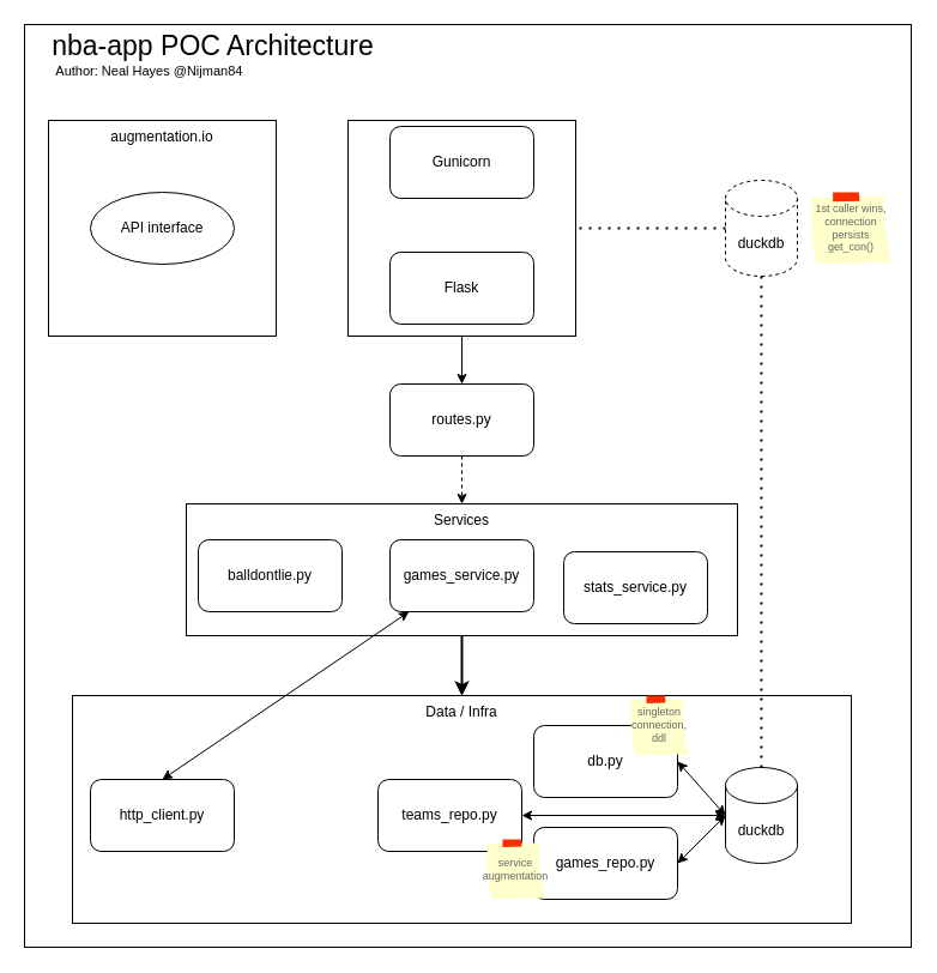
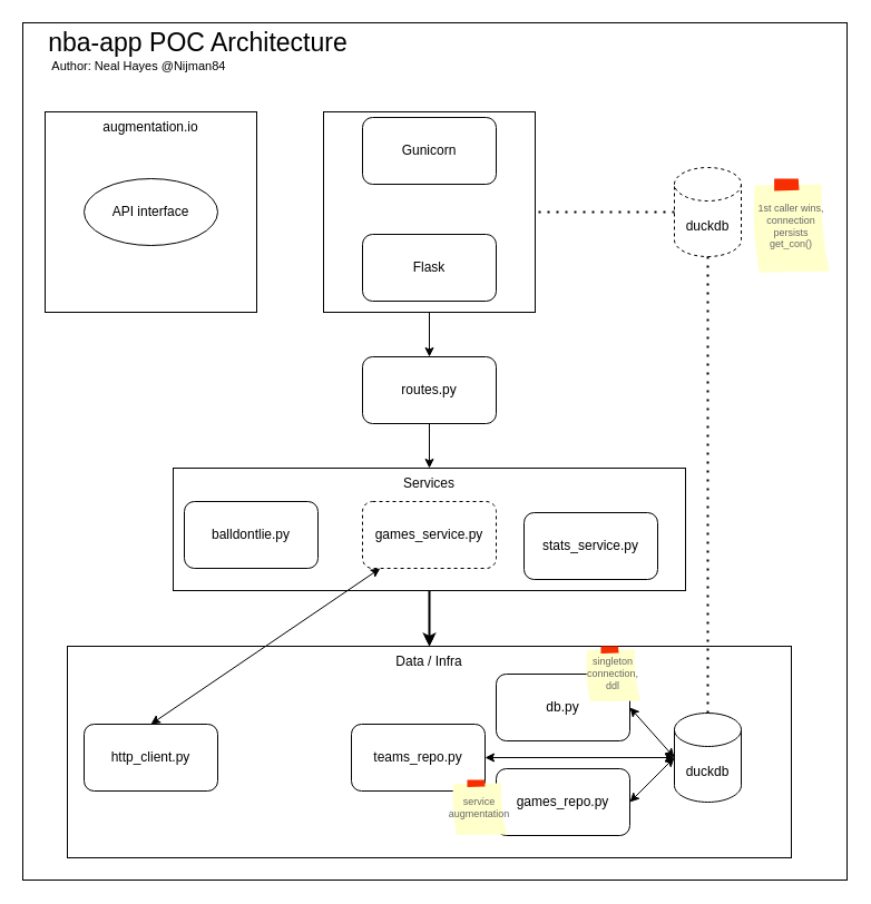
  <mxCell id="0" />
  <mxCell id="1" parent="0" />
  <mxCell id="2" value="" style="group" vertex="1" connectable="0" parent="1"><mxGeometry x="20" y="20" width="740" height="770" as="geometry" /></mxCell>
  <mxCell id="3" value="Data / Infra" style="rounded=0;whiteSpace=wrap;html=1;verticalAlign=top;" vertex="1" parent="2"><mxGeometry x="40" y="560" width="650" height="190" as="geometry" /></mxCell>
  <mxCell id="4" value="" style="edgeStyle=orthogonalEdgeStyle;rounded=0;orthogonalLoop=1;jettySize=auto;html=1;" edge="1" parent="2" source="5" target="3"><mxGeometry relative="1" as="geometry" /></mxCell>
  <mxCell id="5" value="Services" style="rounded=0;whiteSpace=wrap;html=1;verticalAlign=top;" vertex="1" parent="2"><mxGeometry x="135" y="400" width="460" height="110" as="geometry" /></mxCell>
  <mxCell id="6" value="WSGI" style="rounded=0;whiteSpace=wrap;html=1;verticalAlign=top;" vertex="1" parent="2"><mxGeometry x="270" y="80" width="190" height="180" as="geometry" /></mxCell>
  <mxCell id="7" value="Gunicorn" style="rounded=1;whiteSpace=wrap;html=1;" vertex="1" parent="2"><mxGeometry x="305" y="85" width="120" height="60" as="geometry" /></mxCell>
  <mxCell id="8" value="Flask" style="rounded=1;whiteSpace=wrap;html=1;" vertex="1" parent="2"><mxGeometry x="305" y="190" width="120" height="60" as="geometry" /></mxCell>
  <mxCell id="9" value="duckdb" style="shape=cylinder3;whiteSpace=wrap;html=1;boundedLbl=1;backgroundOutline=1;size=15;dashed=1;" vertex="1" parent="2"><mxGeometry x="585" y="130" width="60" height="80" as="geometry" /></mxCell>
  <mxCell id="10" value="augmentation.io" style="rounded=0;whiteSpace=wrap;html=1;verticalAlign=top;" vertex="1" parent="2"><mxGeometry x="20" y="80" width="190" height="180" as="geometry" /></mxCell>
  <mxCell id="11" value="API interface" style="ellipse;whiteSpace=wrap;html=1;" vertex="1" parent="2"><mxGeometry x="55" y="140" width="120" height="60" as="geometry" /></mxCell>
  <mxCell id="12" value="" style="endArrow=none;dashed=1;html=1;dashPattern=1 3;strokeWidth=2;rounded=0;entryX=1;entryY=0.5;entryDx=0;entryDy=0;" edge="1" parent="2" source="9" target="6"><mxGeometry width="50" height="50" relative="1" as="geometry"><mxPoint x="315" y="340" as="sourcePoint" /><mxPoint x="365" y="290" as="targetPoint" /></mxGeometry></mxCell>
  <mxCell id="13" value="routes.py" style="rounded=1;whiteSpace=wrap;html=1;" vertex="1" parent="2"><mxGeometry x="305" y="300" width="120" height="60" as="geometry" /></mxCell>
- <mxCell id="14" value="games_service.py" style="rounded=1;whiteSpace=wrap;html=1;" vertex="1" parent="2"><mxGeometry x="305" y="430" width="120" height="60" as="geometry" /></mxCell>
+ <mxCell id="14" value="games_service.py" style="rounded=1;whiteSpace=wrap;html=1;dashed=1;" vertex="1" parent="2"><mxGeometry x="305" y="430" width="120" height="60" as="geometry" /></mxCell>
  <mxCell id="15" value="stats_service.py" style="rounded=1;whiteSpace=wrap;html=1;" vertex="1" parent="2"><mxGeometry x="450" y="440" width="120" height="60" as="geometry" /></mxCell>
  <mxCell id="16" value="duckdb" style="shape=cylinder3;whiteSpace=wrap;html=1;boundedLbl=1;backgroundOutline=1;size=15;" vertex="1" parent="2"><mxGeometry x="585" y="620" width="60" height="80" as="geometry" /></mxCell>
  <mxCell id="17" value="" style="endArrow=none;dashed=1;html=1;dashPattern=1 3;strokeWidth=2;rounded=0;entryX=0.5;entryY=1;entryDx=0;entryDy=0;entryPerimeter=0;exitX=0.5;exitY=0;exitDx=0;exitDy=0;exitPerimeter=0;" edge="1" parent="2" source="16" target="9"><mxGeometry width="50" height="50" relative="1" as="geometry"><mxPoint x="345" y="420" as="sourcePoint" /><mxPoint x="395" y="370" as="targetPoint" /></mxGeometry></mxCell>
  <mxCell id="18" value="db.py" style="rounded=1;whiteSpace=wrap;html=1;" vertex="1" parent="2"><mxGeometry x="425" y="585" width="120" height="60" as="geometry" /></mxCell>
  <mxCell id="19" value="http_client.py" style="rounded=1;whiteSpace=wrap;html=1;" vertex="1" parent="2"><mxGeometry x="55" y="630" width="120" height="60" as="geometry" /></mxCell>
  <mxCell id="20" value="" style="endArrow=classic;startArrow=classic;html=1;rounded=0;exitX=0.5;exitY=0;exitDx=0;exitDy=0;" edge="1" parent="2" source="19" target="14"><mxGeometry width="50" height="50" relative="1" as="geometry"><mxPoint x="345" y="500" as="sourcePoint" /><mxPoint x="395" y="450" as="targetPoint" /></mxGeometry></mxCell>
  <mxCell id="21" value="" style="endArrow=classic;html=1;rounded=0;entryX=0.5;entryY=0;entryDx=0;entryDy=0;exitX=0.5;exitY=1;exitDx=0;exitDy=0;strokeWidth=2;" edge="1" parent="2" source="5" target="3"><mxGeometry width="50" height="50" relative="1" as="geometry"><mxPoint x="345" y="500" as="sourcePoint" /><mxPoint x="395" y="450" as="targetPoint" /></mxGeometry></mxCell>
  <mxCell id="22" value="balldontlie.py" style="rounded=1;whiteSpace=wrap;html=1;" vertex="1" parent="2"><mxGeometry x="145" y="430" width="120" height="60" as="geometry" /></mxCell>
  <mxCell id="23" value="" style="edgeStyle=orthogonalEdgeStyle;rounded=0;orthogonalLoop=1;jettySize=auto;html=1;" edge="1" parent="2" source="6" target="13"><mxGeometry relative="1" as="geometry" /></mxCell>
- <mxCell id="24" value="" style="edgeStyle=orthogonalEdgeStyle;rounded=0;orthogonalLoop=1;jettySize=auto;html=1;entryX=0.5;entryY=0;entryDx=0;entryDy=0;exitX=0.5;exitY=1;exitDx=0;exitDy=0;dashed=1;" edge="1" parent="2" source="13" target="5"><mxGeometry relative="1" as="geometry"><mxPoint x="370" y="270.0" as="sourcePoint" /><mxPoint x="370" y="330" as="targetPoint" /></mxGeometry></mxCell>
+ <mxCell id="24" value="" style="edgeStyle=orthogonalEdgeStyle;rounded=0;orthogonalLoop=1;jettySize=auto;html=1;entryX=0.5;entryY=0;entryDx=0;entryDy=0;exitX=0.5;exitY=1;exitDx=0;exitDy=0;" edge="1" parent="2" source="13" target="5"><mxGeometry relative="1" as="geometry"><mxPoint x="370" y="270.0" as="sourcePoint" /><mxPoint x="370" y="330" as="targetPoint" /></mxGeometry></mxCell>
  <mxCell id="25" value="" style="endArrow=classic;startArrow=classic;html=1;rounded=0;strokeWidth=1;entryX=0;entryY=0.5;entryDx=0;entryDy=0;entryPerimeter=0;exitX=1;exitY=0.5;exitDx=0;exitDy=0;" edge="1" parent="2" source="28" target="16"><mxGeometry width="50" height="50" relative="1" as="geometry"><mxPoint x="375" y="380" as="sourcePoint" /><mxPoint x="425" y="330" as="targetPoint" /></mxGeometry></mxCell>
- <mxCell id="26" value="1st caller wins, connection persists&lt;br&gt;get_con()" style="strokeWidth=1;shadow=0;dashed=0;align=center;html=1;shape=mxgraph.mockup.text.stickyNote2;fontColor=#666666;mainText=;fontSize=9;whiteSpace=wrap;fillColor=#ffffcc;strokeColor=#F62E00;" vertex="1" parent="2"><mxGeometry x="655" y="140" width="70" height="60" as="geometry" /></mxCell>
+ <mxCell id="26" value="1st caller wins, connection persists&lt;br&gt;get_con()" style="strokeWidth=1;shadow=0;dashed=0;align=center;html=1;shape=mxgraph.mockup.text.stickyNote2;fontColor=#666666;mainText=;fontSize=9;whiteSpace=wrap;fillColor=#ffffcc;strokeColor=#F62E00;" vertex="1" parent="2"><mxGeometry x="655" y="140" width="70" height="85" as="geometry" /></mxCell>
  <mxCell id="27" value="games_repo.py" style="rounded=1;whiteSpace=wrap;html=1;" vertex="1" parent="2"><mxGeometry x="425" y="670" width="120" height="60" as="geometry" /></mxCell>
  <mxCell id="28" value="teams_repo.py" style="rounded=1;whiteSpace=wrap;html=1;" vertex="1" parent="2"><mxGeometry x="295" y="630" width="120" height="60" as="geometry" /></mxCell>
  <mxCell id="29" value="" style="endArrow=classic;startArrow=classic;html=1;rounded=0;strokeWidth=1;entryX=0;entryY=0.5;entryDx=0;entryDy=0;entryPerimeter=0;exitX=1;exitY=0.5;exitDx=0;exitDy=0;" edge="1" parent="2" source="18" target="16"><mxGeometry width="50" height="50" relative="1" as="geometry"><mxPoint x="425" y="670" as="sourcePoint" /><mxPoint x="595" y="670" as="targetPoint" /></mxGeometry></mxCell>
  <mxCell id="30" value="" style="endArrow=classic;startArrow=classic;html=1;rounded=0;strokeWidth=1;entryX=0;entryY=0.5;entryDx=0;entryDy=0;entryPerimeter=0;exitX=1;exitY=0.5;exitDx=0;exitDy=0;" edge="1" parent="2" source="27" target="16"><mxGeometry width="50" height="50" relative="1" as="geometry"><mxPoint x="555" y="625" as="sourcePoint" /><mxPoint x="595" y="670" as="targetPoint" /></mxGeometry></mxCell>
  <mxCell id="31" value="singleton connection,&lt;br&gt;ddl" style="strokeWidth=1;shadow=0;dashed=0;align=center;html=1;shape=mxgraph.mockup.text.stickyNote2;fontColor=#666666;mainText=;fontSize=9;whiteSpace=wrap;fillColor=#ffffcc;strokeColor=#F62E00;" vertex="1" parent="2"><mxGeometry x="505" y="560" width="50" height="50" as="geometry" /></mxCell>
  <mxCell id="32" value="service augmentation" style="strokeWidth=1;shadow=0;dashed=0;align=center;html=1;shape=mxgraph.mockup.text.stickyNote2;fontColor=#666666;mainText=;fontSize=9;whiteSpace=wrap;fillColor=#ffffcc;strokeColor=#F62E00;" vertex="1" parent="2"><mxGeometry x="385" y="680" width="50" height="50" as="geometry" /></mxCell>
  <mxCell id="33" value="&lt;font style=&quot;&quot;&gt;&lt;span style=&quot;font-size: 23px;&quot;&gt;nba-app POC Architecture&lt;/span&gt;&lt;br&gt;&lt;div style=&quot;text-align: left;&quot;&gt;&lt;span style=&quot;font-size: 11px; background-color: initial;&quot;&gt;&amp;nbsp;Author: Neal Hayes @Nijman84&lt;/span&gt;&lt;/div&gt;&lt;/font&gt;" style="text;html=1;strokeColor=none;fillColor=none;align=center;verticalAlign=middle;whiteSpace=wrap;rounded=0;dashed=1;fontSize=9;" vertex="1" parent="2"><mxGeometry x="20" y="10" width="275" height="30" as="geometry" /></mxCell>
  <mxCell id="34" value="" style="rounded=0;whiteSpace=wrap;html=1;fontSize=11;fillColor=none;" vertex="1" parent="2"><mxGeometry width="740" height="770" as="geometry" /></mxCell>
